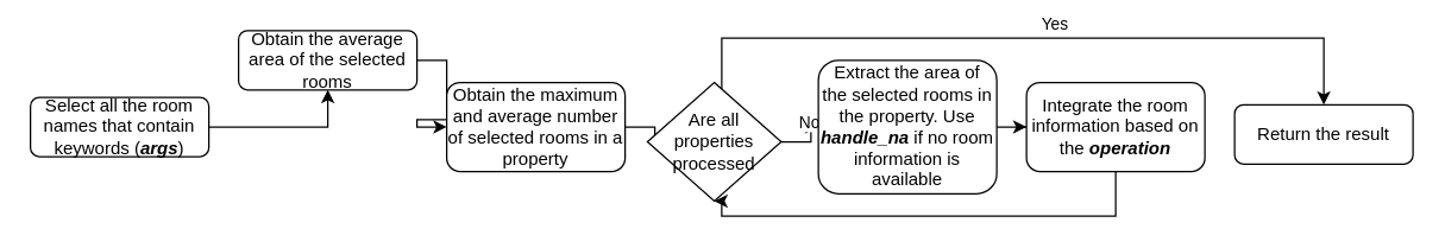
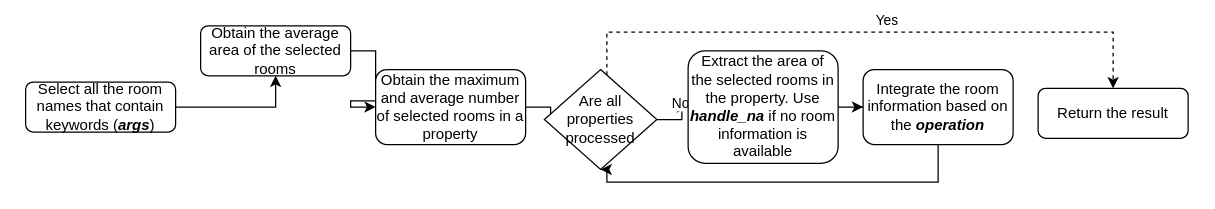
  <mxCell id="0" />
  <mxCell id="1" parent="0" />
  <mxCell id="2" style="edgeStyle=orthogonalEdgeStyle;rounded=0;orthogonalLoop=1;jettySize=auto;html=1;" parent="1" source="3" target="5" edge="1"><mxGeometry relative="1" as="geometry" /></mxCell>
  <mxCell id="3" value="Select all the room names that contain keywords (&lt;i&gt;&lt;b&gt;args&lt;/b&gt;&lt;/i&gt;)" style="rounded=1;whiteSpace=wrap;html=1;fontSize=12;glass=0;strokeWidth=1;shadow=0;" parent="1" vertex="1"><mxGeometry x="20" y="65" width="120" height="40" as="geometry" /></mxCell>
  <mxCell id="4" style="edgeStyle=orthogonalEdgeStyle;rounded=0;orthogonalLoop=1;jettySize=auto;html=1;" parent="1" source="5" target="7" edge="1"><mxGeometry relative="1" as="geometry" /></mxCell>
  <mxCell id="5" value="Obtain the average area of the selected rooms" style="rounded=1;whiteSpace=wrap;html=1;" parent="1" vertex="1"><mxGeometry x="160" y="20" width="120" height="40" as="geometry" /></mxCell>
  <mxCell id="6" style="edgeStyle=orthogonalEdgeStyle;rounded=0;orthogonalLoop=1;jettySize=auto;html=1;" parent="1" source="7" target="12" edge="1"><mxGeometry relative="1" as="geometry" /></mxCell>
  <mxCell id="7" value="Obtain the maximum and average number of selected rooms in a property" style="rounded=1;whiteSpace=wrap;html=1;" parent="1" vertex="1"><mxGeometry x="300" y="55" width="120" height="60" as="geometry" /></mxCell>
  <mxCell id="8" style="edgeStyle=orthogonalEdgeStyle;rounded=0;orthogonalLoop=1;jettySize=auto;html=1;" parent="1" source="12" target="14" edge="1"><mxGeometry relative="1" as="geometry" /></mxCell>
  <mxCell id="9" value="No" style="edgeLabel;html=1;align=center;verticalAlign=middle;resizable=0;points=[];" parent="8" vertex="1" connectable="0"><mxGeometry x="0.033" y="2" relative="1" as="geometry"><mxPoint y="-12" as="offset" /></mxGeometry></mxCell>
- <mxCell id="10" style="edgeStyle=orthogonalEdgeStyle;rounded=0;orthogonalLoop=1;jettySize=auto;html=1;entryX=0.5;entryY=0;entryDx=0;entryDy=0;" parent="1" source="12" target="17" edge="1"><mxGeometry relative="1" as="geometry"><Array as="points"><mxPoint x="485" y="25" /><mxPoint x="890" y="25" /></Array></mxGeometry></mxCell>
+ <mxCell id="10" style="edgeStyle=orthogonalEdgeStyle;rounded=0;orthogonalLoop=1;jettySize=auto;html=1;entryX=0.5;entryY=0;entryDx=0;entryDy=0;dashed=1;" parent="1" source="12" target="17" edge="1"><mxGeometry relative="1" as="geometry"><Array as="points"><mxPoint x="485" y="25" /><mxPoint x="890" y="25" /></Array></mxGeometry></mxCell>
  <mxCell id="11" value="Yes" style="edgeLabel;html=1;align=center;verticalAlign=middle;resizable=0;points=[];" parent="10" vertex="1" connectable="0"><mxGeometry x="0.064" y="1" relative="1" as="geometry"><mxPoint y="-9" as="offset" /></mxGeometry></mxCell>
  <mxCell id="12" value="Are all properties processed" style="rhombus;whiteSpace=wrap;html=1;" parent="1" vertex="1"><mxGeometry x="435" y="55" width="90" height="80" as="geometry" /></mxCell>
  <mxCell id="13" style="edgeStyle=orthogonalEdgeStyle;rounded=0;orthogonalLoop=1;jettySize=auto;html=1;" parent="1" source="14" target="16" edge="1"><mxGeometry relative="1" as="geometry" /></mxCell>
  <mxCell id="14" value="Extract the area of the selected rooms in the property. Use &lt;b&gt;&lt;i&gt;handle_na&lt;/i&gt;&lt;/b&gt; if no room information is available" style="rounded=1;whiteSpace=wrap;html=1;" parent="1" vertex="1"><mxGeometry x="550" y="40" width="120" height="90" as="geometry" /></mxCell>
  <mxCell id="15" style="edgeStyle=orthogonalEdgeStyle;rounded=0;orthogonalLoop=1;jettySize=auto;html=1;entryX=0.5;entryY=1;entryDx=0;entryDy=0;" parent="1" source="16" target="12" edge="1"><mxGeometry relative="1" as="geometry"><Array as="points"><mxPoint x="750" y="145" /><mxPoint x="485" y="145" /></Array></mxGeometry></mxCell>
  <mxCell id="16" value="Integrate the room information based on the &lt;i&gt;&lt;b&gt;operation&lt;/b&gt;&lt;/i&gt;" style="rounded=1;whiteSpace=wrap;html=1;" parent="1" vertex="1"><mxGeometry x="690" y="55" width="120" height="60" as="geometry" /></mxCell>
  <mxCell id="17" value="Return the result" style="rounded=1;whiteSpace=wrap;html=1;" parent="1" vertex="1"><mxGeometry x="830" y="70" width="120" height="40" as="geometry" /></mxCell>
